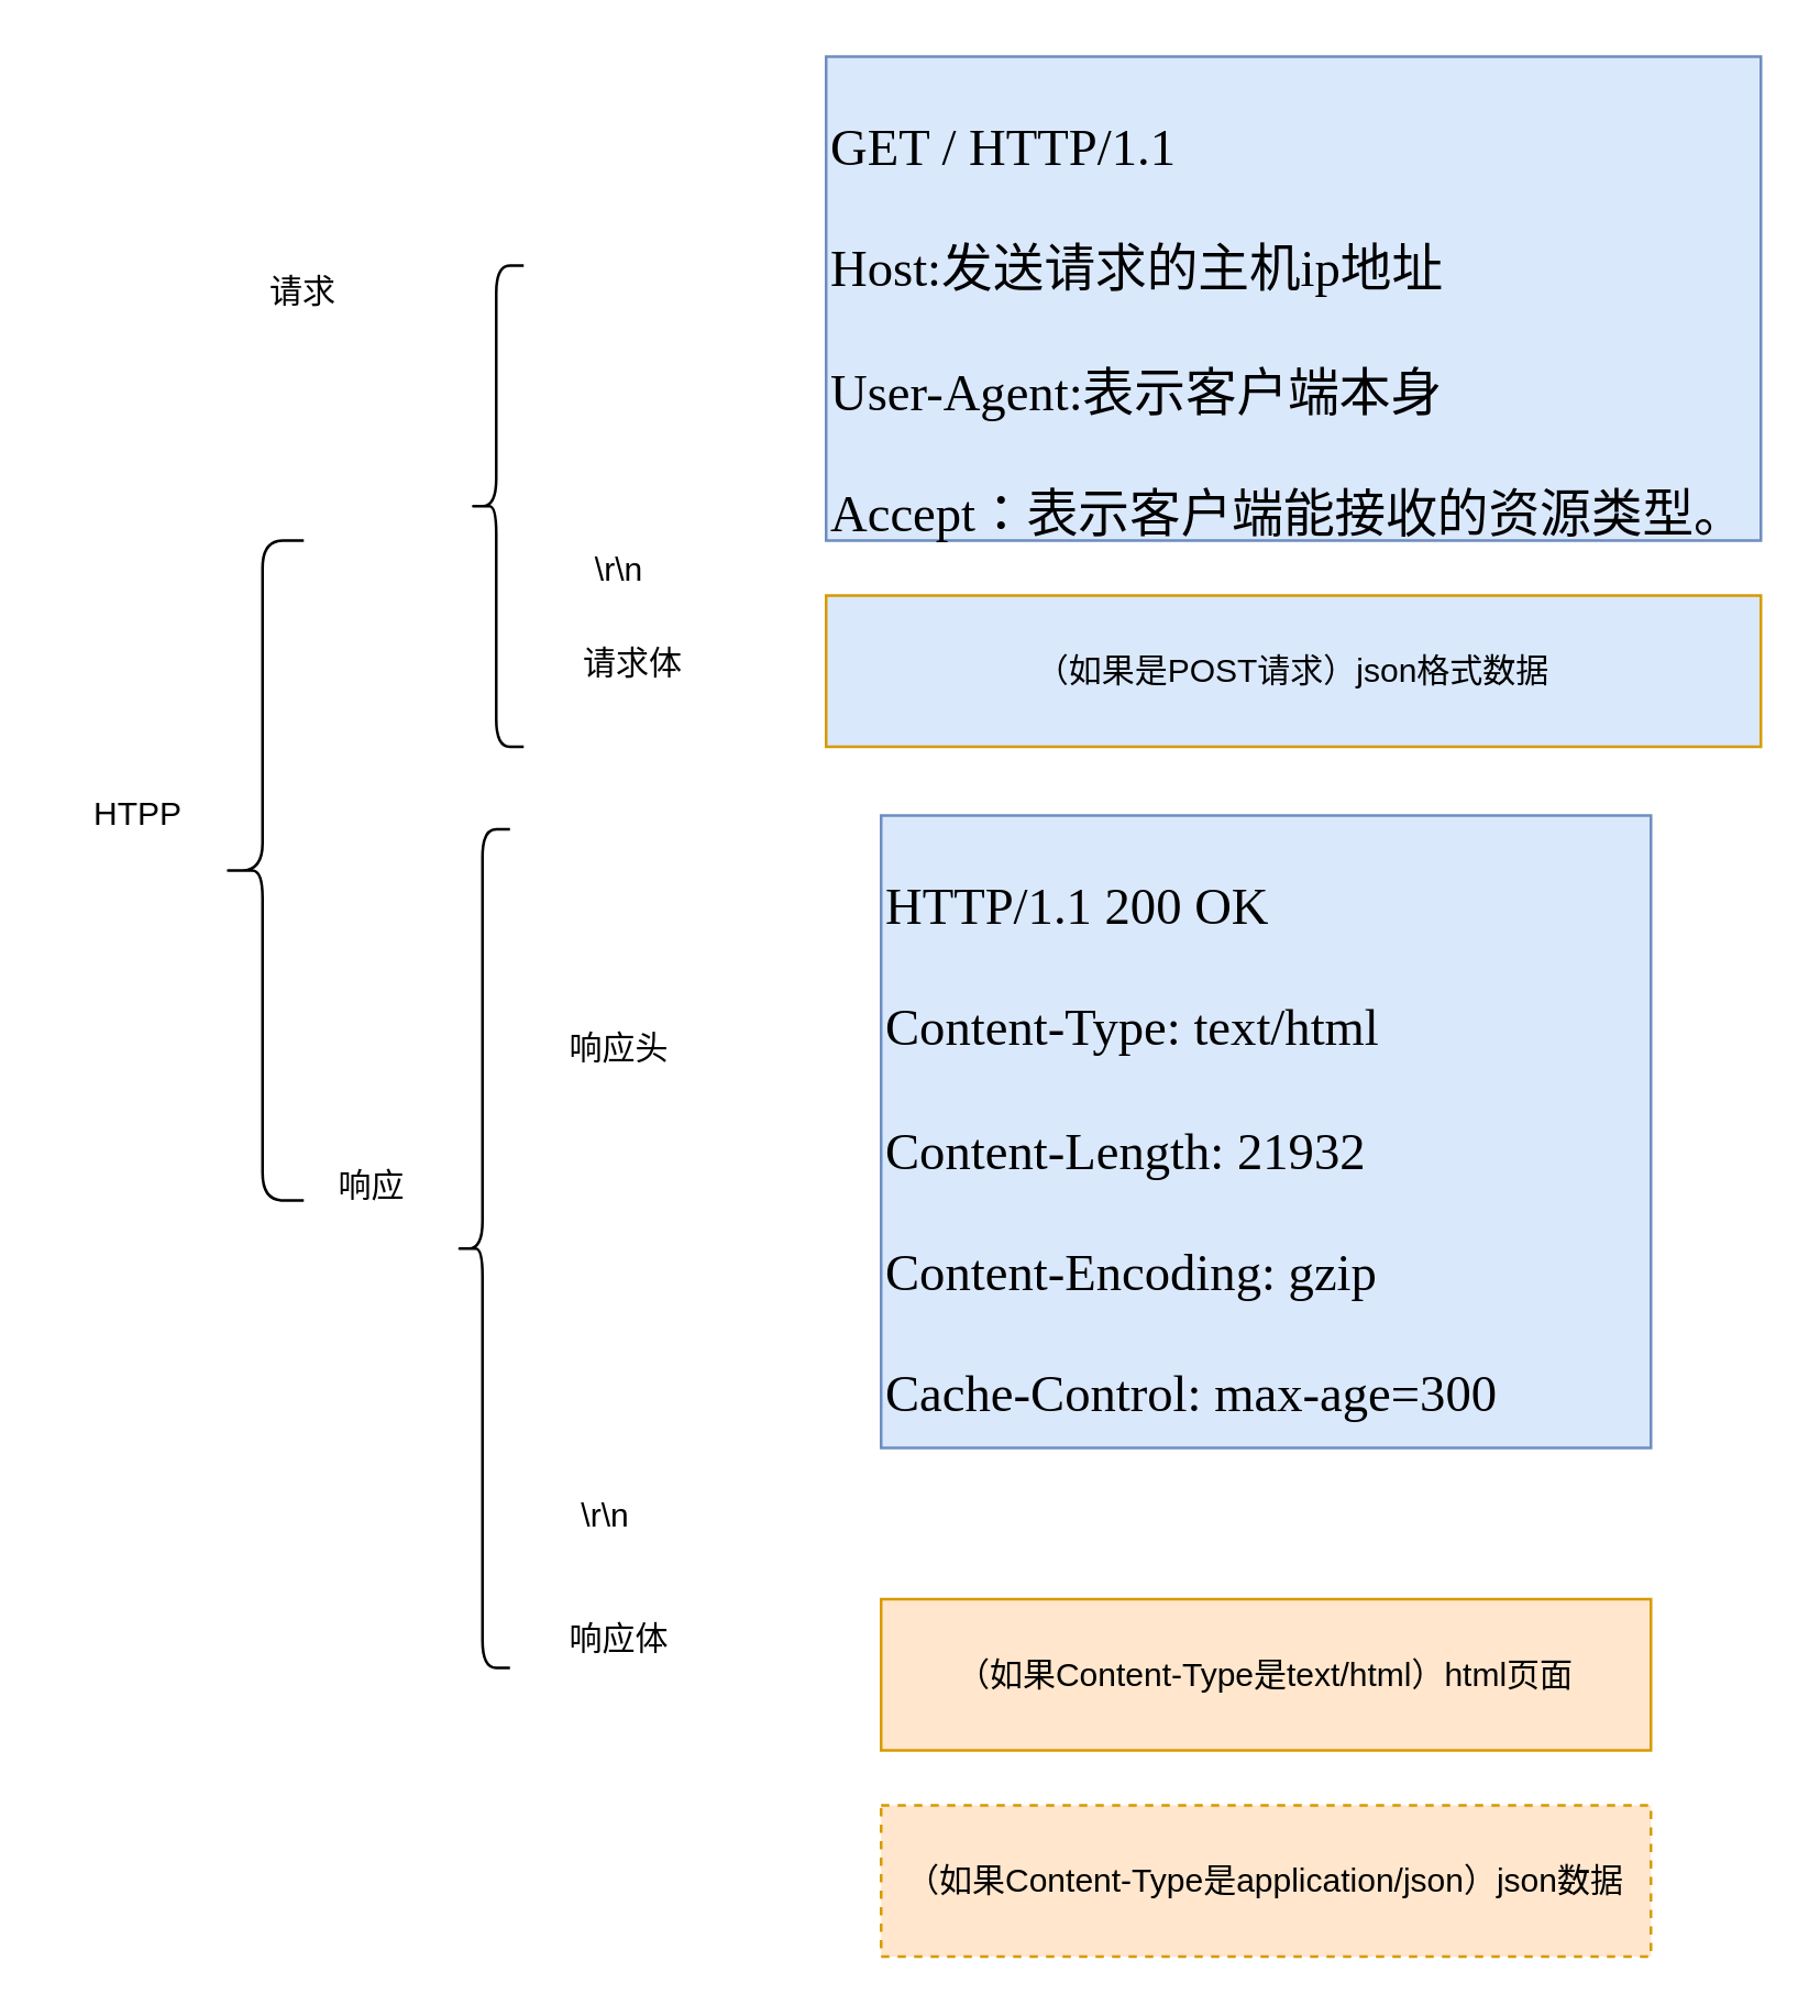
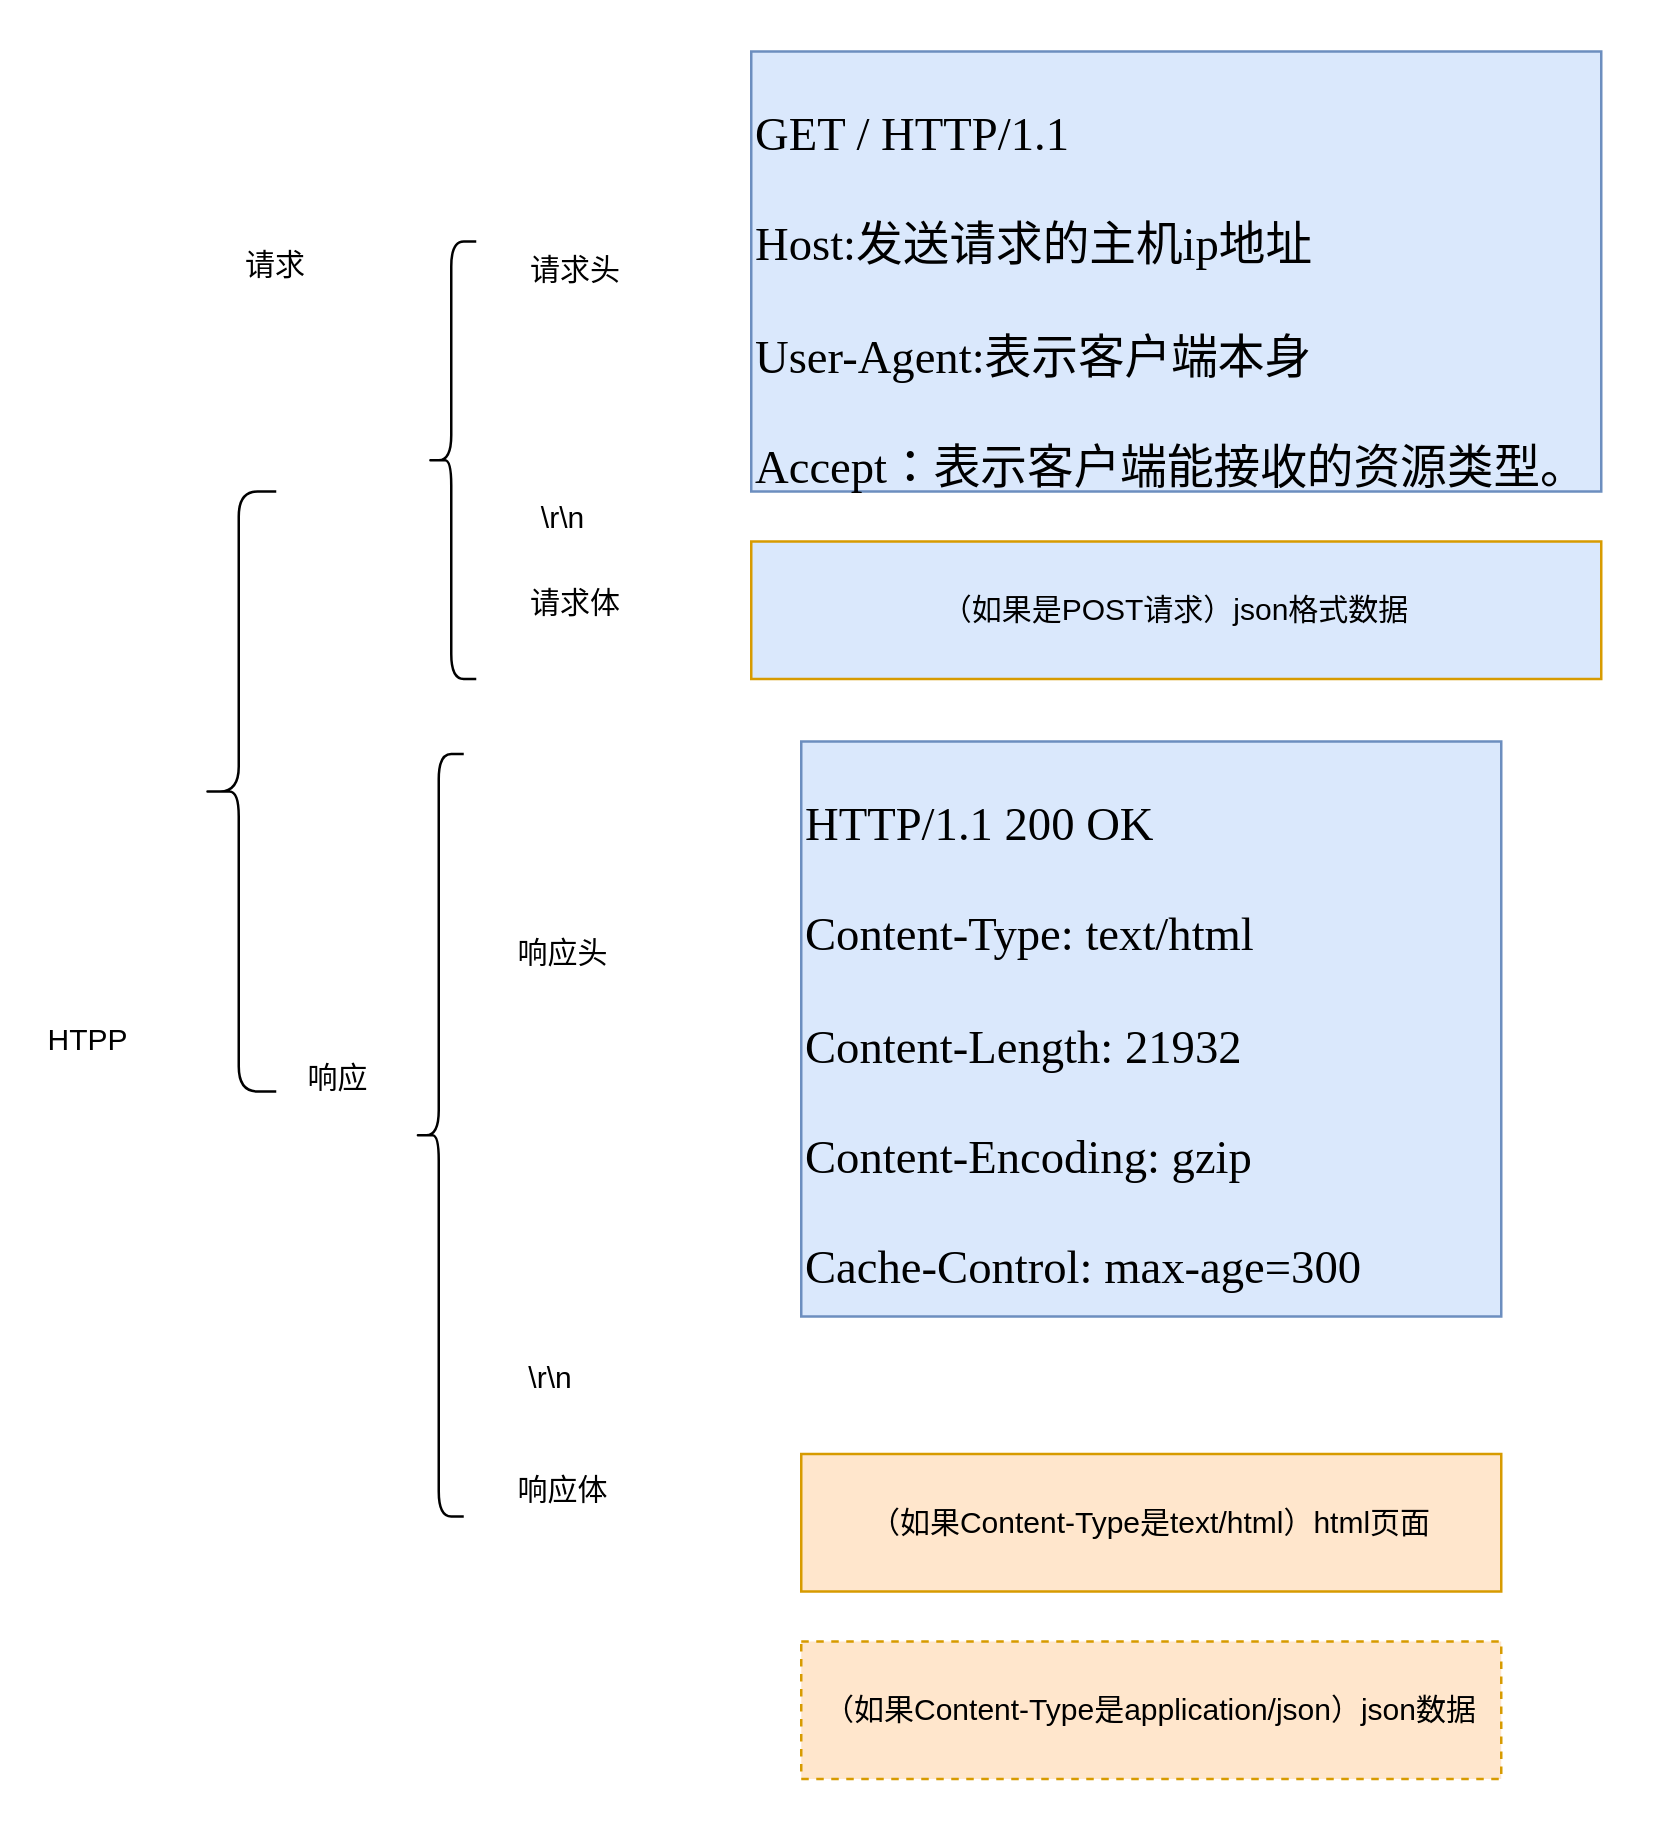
  <mxCell id="0" />
  <mxCell id="1" parent="0" />
  <mxCell id="2" value="" style="shape=curlyBracket;whiteSpace=wrap;html=1;rounded=1;labelPosition=left;verticalLabelPosition=middle;align=right;verticalAlign=middle;" vertex="1" parent="1"><mxGeometry x="80" y="196" width="30" height="240" as="geometry" /></mxCell>
- <mxCell id="3" value="HTPP" style="text;strokeColor=none;align=center;fillColor=none;html=1;verticalAlign=middle;whiteSpace=wrap;rounded=0;" vertex="1" parent="1"><mxGeometry x="20" y="281" width="60" height="30" as="geometry" /></mxCell>
+ <mxCell id="3" value="HTPP" style="text;strokeColor=none;align=center;fillColor=none;html=1;verticalAlign=middle;whiteSpace=wrap;rounded=0;" vertex="1" parent="1"><mxGeometry x="5" y="401" width="60" height="30" as="geometry" /></mxCell>
  <mxCell id="4" value="请求" style="text;strokeColor=none;align=center;fillColor=none;html=1;verticalAlign=middle;whiteSpace=wrap;rounded=0;" vertex="1" parent="1"><mxGeometry x="80" y="91" width="60" height="30" as="geometry" /></mxCell>
  <mxCell id="5" value="响应" style="text;strokeColor=none;align=center;fillColor=none;html=1;verticalAlign=middle;whiteSpace=wrap;rounded=0;" vertex="1" parent="1"><mxGeometry x="105" y="416" width="60" height="30" as="geometry" /></mxCell>
  <mxCell id="6" value="" style="shape=curlyBracket;whiteSpace=wrap;html=1;rounded=1;labelPosition=left;verticalLabelPosition=middle;align=right;verticalAlign=middle;" vertex="1" parent="1"><mxGeometry x="170" y="96" width="20" height="175" as="geometry" /></mxCell>
+ <mxCell id="7" value="请求头" style="text;strokeColor=none;align=center;fillColor=none;html=1;verticalAlign=middle;whiteSpace=wrap;rounded=0;" vertex="1" parent="1"><mxGeometry x="200" y="93" width="60" height="30" as="geometry" /></mxCell>
  <mxCell id="8" value="请求体" style="text;strokeColor=none;align=center;fillColor=none;html=1;verticalAlign=middle;whiteSpace=wrap;rounded=0;" vertex="1" parent="1"><mxGeometry x="200" y="226" width="60" height="30" as="geometry" /></mxCell>
  <mxCell id="9" value="\r\n" style="text;strokeColor=none;align=center;fillColor=none;html=1;verticalAlign=middle;whiteSpace=wrap;rounded=0;" vertex="1" parent="1"><mxGeometry x="195" y="192" width="60" height="30" as="geometry" /></mxCell>
  <mxCell id="10" value="&lt;p class=&quot;MsoNormal&quot; style=&quot;line-height:22.0pt;mso-line-height-rule:exactly&quot;&gt;&lt;span lang=&quot;EN-US&quot; style=&quot;font-size:14.0pt;font-family:宋体&quot;&gt;GET / HTTP/1.1&lt;/span&gt;&lt;/p&gt;&lt;p class=&quot;MsoNormal&quot; style=&quot;line-height:22.0pt;mso-line-height-rule:exactly&quot;&gt;&lt;span style=&quot;background-color: initial; font-size: 14pt; font-family: 宋体;&quot; lang=&quot;EN-US&quot;&gt;Host:&lt;/span&gt;&lt;span style=&quot;background-color: initial; font-size: 14pt; font-family: 宋体;&quot;&gt;发送请求的主机&lt;span lang=&quot;EN-US&quot;&gt;ip&lt;/span&gt;地址&lt;/span&gt;&lt;/p&gt;&lt;p class=&quot;MsoNormal&quot; style=&quot;line-height:22.0pt;mso-line-height-rule:exactly&quot;&gt;&lt;span style=&quot;background-color: initial; font-size: 14pt; font-family: 宋体;&quot; lang=&quot;EN-US&quot;&gt;User-Agent:&lt;/span&gt;&lt;span style=&quot;background-color: initial; font-size: 14pt; font-family: 宋体;&quot;&gt;表示客户端本身&lt;/span&gt;&lt;/p&gt;&lt;p class=&quot;MsoNormal&quot; style=&quot;line-height:22.0pt;mso-line-height-rule:exactly&quot;&gt;&lt;span style=&quot;background-color: initial; font-size: 14pt; font-family: 宋体;&quot; lang=&quot;EN-US&quot;&gt;Accept&lt;/span&gt;&lt;span style=&quot;background-color: initial; font-size: 14pt; font-family: 宋体;&quot;&gt;：表示客户端能接收的资源类型。&lt;/span&gt;&lt;/p&gt;" style="text;whiteSpace=wrap;html=1;fillColor=#dae8fc;strokeColor=#6c8ebf;" vertex="1" parent="1"><mxGeometry x="300" y="20" width="340" height="176" as="geometry" /></mxCell>
  <mxCell id="11" value="" style="shape=curlyBracket;whiteSpace=wrap;html=1;rounded=1;labelPosition=left;verticalLabelPosition=middle;align=right;verticalAlign=middle;" vertex="1" parent="1"><mxGeometry x="165" y="301" width="20" height="305" as="geometry" /></mxCell>
  <mxCell id="12" value="响应头" style="text;strokeColor=none;align=center;fillColor=none;html=1;verticalAlign=middle;whiteSpace=wrap;rounded=0;" vertex="1" parent="1"><mxGeometry x="195" y="366" width="60" height="30" as="geometry" /></mxCell>
  <mxCell id="13" value="响应体" style="text;strokeColor=none;align=center;fillColor=none;html=1;verticalAlign=middle;whiteSpace=wrap;rounded=0;" vertex="1" parent="1"><mxGeometry x="195" y="581" width="60" height="30" as="geometry" /></mxCell>
  <mxCell id="14" value="\r\n" style="text;strokeColor=none;align=center;fillColor=none;html=1;verticalAlign=middle;whiteSpace=wrap;rounded=0;" vertex="1" parent="1"><mxGeometry x="190" y="536" width="60" height="30" as="geometry" /></mxCell>
  <mxCell id="15" value="（如果是POST请求）json格式数据" style="rounded=0;whiteSpace=wrap;html=1;fillColor=#dae8fc;strokeColor=#d79b00;" vertex="1" parent="1"><mxGeometry x="300" y="216" width="340" height="55" as="geometry" /></mxCell>
  <mxCell id="16" value="&lt;p class=&quot;MsoNormal&quot; style=&quot;line-height:22.0pt;mso-line-height-rule:exactly&quot;&gt;&lt;span lang=&quot;EN-US&quot; style=&quot;font-size:14.0pt;font-family:宋体&quot;&gt;HTTP/1.1 200 OK&lt;/span&gt;&lt;/p&gt;&lt;p class=&quot;MsoNormal&quot; style=&quot;line-height:22.0pt;mso-line-height-rule:exactly&quot;&gt;&lt;span style=&quot;font-family: 宋体; font-size: 14pt; background-color: initial;&quot;&gt;Content-Type: text/html&lt;/span&gt;&lt;/p&gt;&lt;p class=&quot;MsoNormal&quot; style=&quot;line-height:22.0pt;mso-line-height-rule:exactly&quot;&gt;&lt;span style=&quot;font-family: 宋体; font-size: 14pt; background-color: initial;&quot;&gt;Content-Length: 21932&lt;/span&gt;&lt;/p&gt;&lt;p class=&quot;MsoNormal&quot; style=&quot;line-height:22.0pt;mso-line-height-rule:exactly&quot;&gt;&lt;span style=&quot;font-family: 宋体; font-size: 14pt; background-color: initial;&quot;&gt;Content-Encoding: gzip&lt;/span&gt;&lt;/p&gt;&lt;p class=&quot;MsoNormal&quot; style=&quot;line-height:22.0pt;mso-line-height-rule:exactly&quot;&gt;&lt;span style=&quot;font-family: 宋体; font-size: 14pt; background-color: initial;&quot;&gt;Cache-Control: max-age=300&lt;/span&gt;&lt;/p&gt;" style="text;whiteSpace=wrap;html=1;fillColor=#dae8fc;strokeColor=#6c8ebf;" vertex="1" parent="1"><mxGeometry x="320" y="296" width="280" height="230" as="geometry" /></mxCell>
  <mxCell id="17" value="（如果Content-Type是text/html）html页面" style="rounded=0;whiteSpace=wrap;html=1;fillColor=#ffe6cc;strokeColor=#d79b00;" vertex="1" parent="1"><mxGeometry x="320" y="581" width="280" height="55" as="geometry" /></mxCell>
  <mxCell id="18" value="（如果Content-Type是application/json）json数据" style="rounded=0;whiteSpace=wrap;html=1;fillColor=#ffe6cc;strokeColor=#d79b00;dashed=1;" vertex="1" parent="1"><mxGeometry x="320" y="656" width="280" height="55" as="geometry" /></mxCell>
